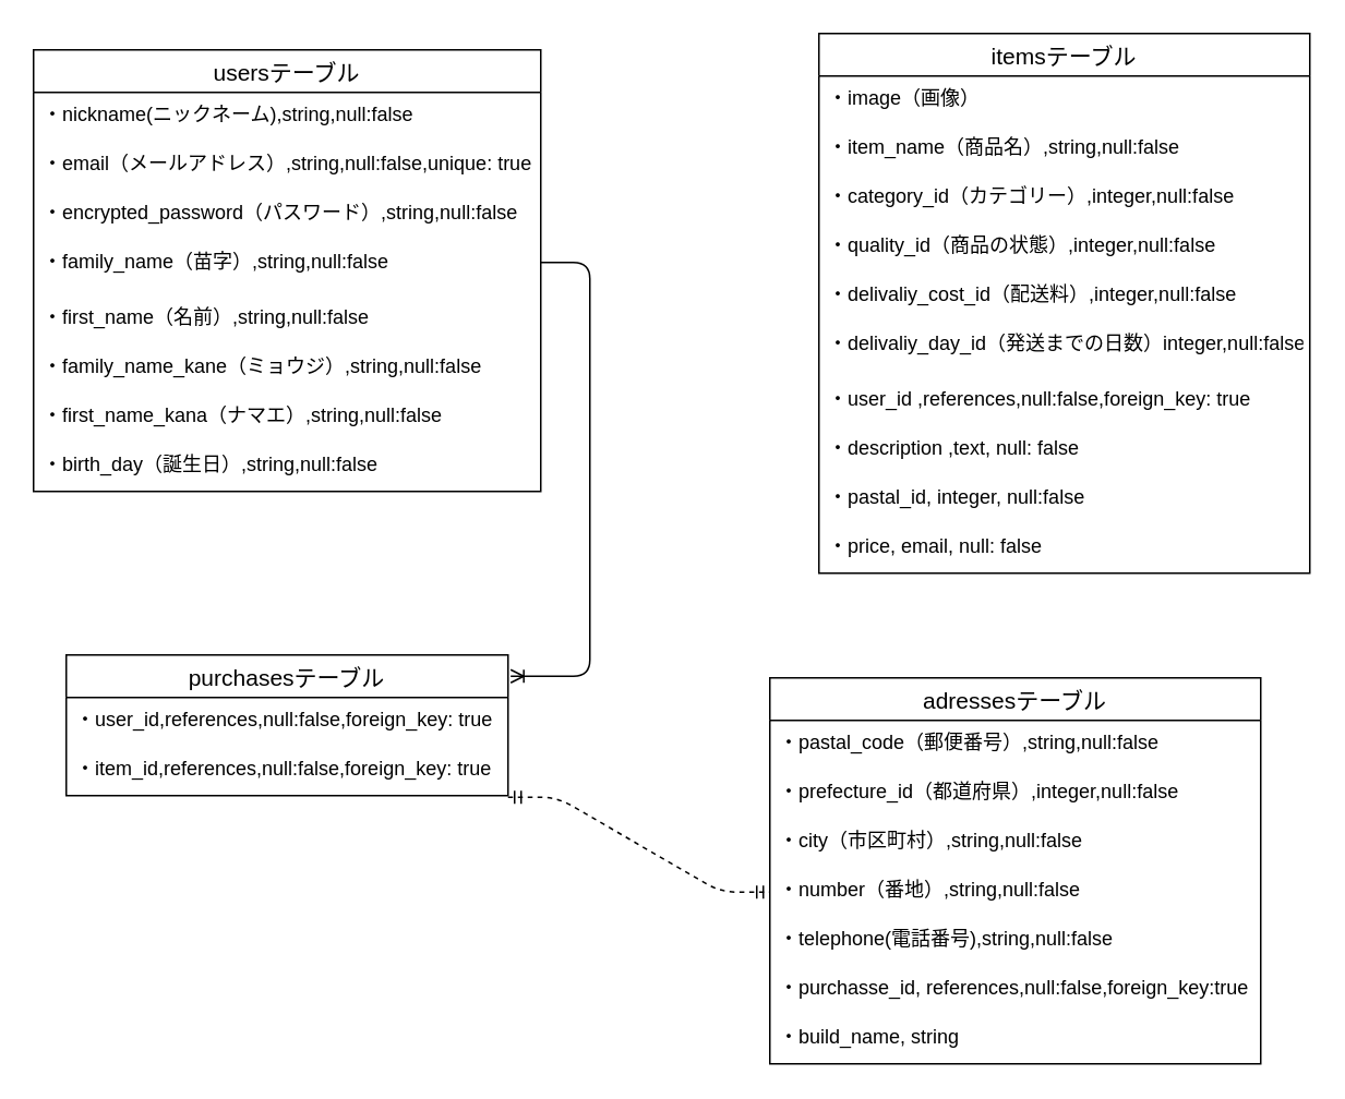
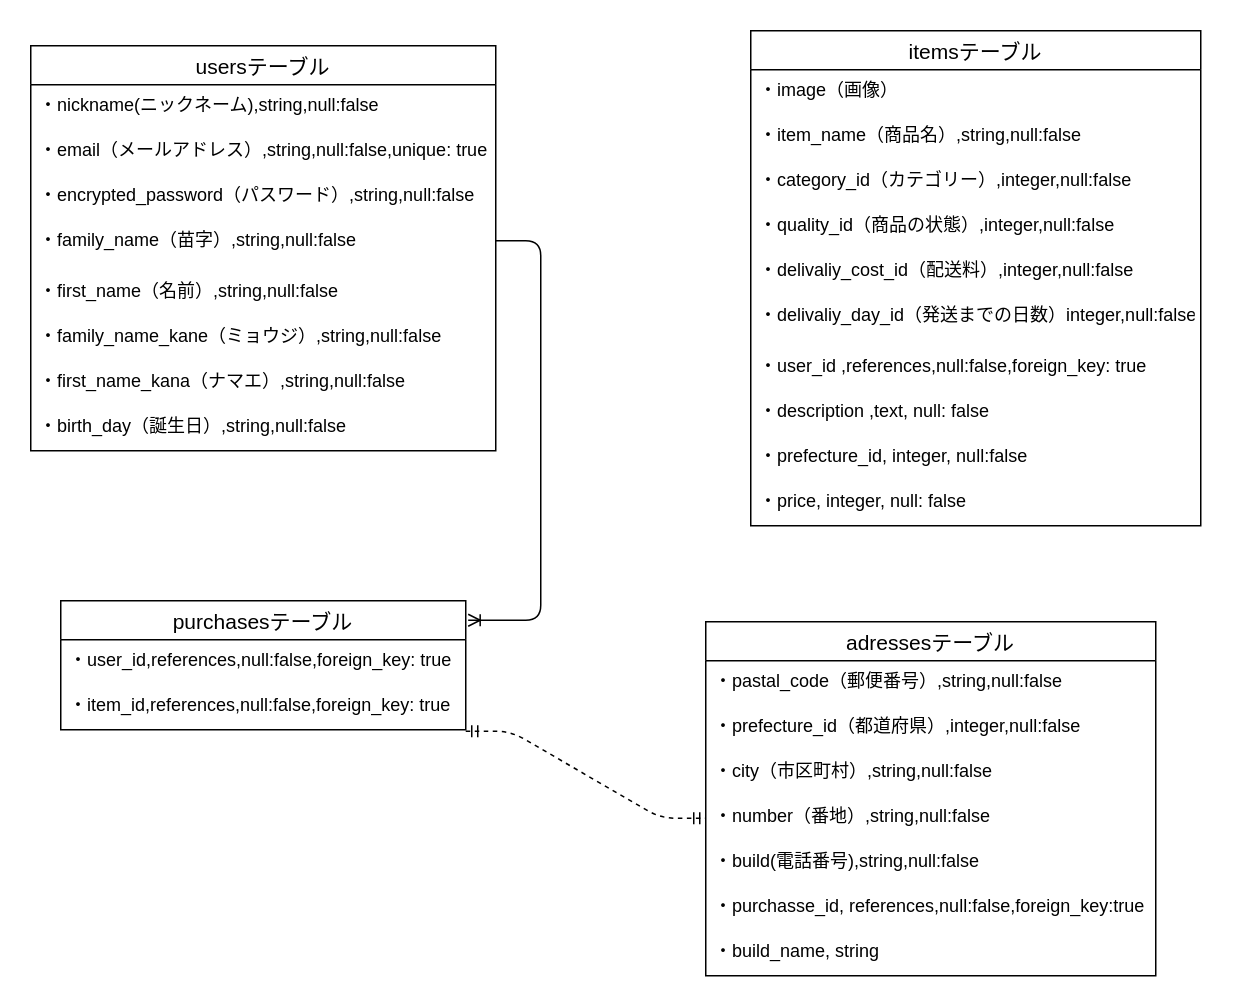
  <mxCell id="0" />
  <mxCell id="1" parent="0" />
  <mxCell id="2" value="usersテーブル" style="swimlane;fontStyle=0;childLayout=stackLayout;horizontal=1;startSize=26;horizontalStack=0;resizeParent=1;resizeParentMax=0;resizeLast=0;collapsible=1;marginBottom=0;align=center;fontSize=14;" parent="1" vertex="1"><mxGeometry x="20" y="30" width="310" height="270" as="geometry" /></mxCell>
  <mxCell id="3" value="・nickname(ニックネーム),string,null:false" style="text;strokeColor=none;fillColor=none;spacingLeft=4;spacingRight=4;overflow=hidden;rotatable=0;points=[[0,0.5],[1,0.5]];portConstraint=eastwest;fontSize=12;" parent="2" vertex="1"><mxGeometry y="26" width="310" height="30" as="geometry" /></mxCell>
  <mxCell id="4" value="・email（メールアドレス）,string,null:false,unique: true" style="text;strokeColor=none;fillColor=none;spacingLeft=4;spacingRight=4;overflow=hidden;rotatable=0;points=[[0,0.5],[1,0.5]];portConstraint=eastwest;fontSize=12;" parent="2" vertex="1"><mxGeometry y="56" width="310" height="30" as="geometry" /></mxCell>
  <mxCell id="5" value="・encrypted_password（パスワード）,string,null:false" style="text;strokeColor=none;fillColor=none;spacingLeft=4;spacingRight=4;overflow=hidden;rotatable=0;points=[[0,0.5],[1,0.5]];portConstraint=eastwest;fontSize=12;" parent="2" vertex="1"><mxGeometry y="86" width="310" height="30" as="geometry" /></mxCell>
  <mxCell id="6" value="・family_name（苗字）,string,null:false" style="text;strokeColor=none;fillColor=none;spacingLeft=4;spacingRight=4;overflow=hidden;rotatable=0;points=[[0,0.5],[1,0.5]];portConstraint=eastwest;fontSize=12;" vertex="1" parent="2"><mxGeometry y="116" width="310" height="34" as="geometry" /></mxCell>
  <mxCell id="7" value="・first_name（名前）,string,null:false" style="text;strokeColor=none;fillColor=none;spacingLeft=4;spacingRight=4;overflow=hidden;rotatable=0;points=[[0,0.5],[1,0.5]];portConstraint=eastwest;fontSize=12;" vertex="1" parent="2"><mxGeometry y="150" width="310" height="30" as="geometry" /></mxCell>
  <mxCell id="8" value="・family_name_kane（ミョウジ）,string,null:false" style="text;strokeColor=none;fillColor=none;spacingLeft=4;spacingRight=4;overflow=hidden;rotatable=0;points=[[0,0.5],[1,0.5]];portConstraint=eastwest;fontSize=12;" vertex="1" parent="2"><mxGeometry y="180" width="310" height="30" as="geometry" /></mxCell>
  <mxCell id="9" value="・first_name_kana（ナマエ）,string,null:false" style="text;strokeColor=none;fillColor=none;spacingLeft=4;spacingRight=4;overflow=hidden;rotatable=0;points=[[0,0.5],[1,0.5]];portConstraint=eastwest;fontSize=12;" vertex="1" parent="2"><mxGeometry y="210" width="310" height="30" as="geometry" /></mxCell>
  <mxCell id="10" value="・birth_day（誕生日）,string,null:false" style="text;strokeColor=none;fillColor=none;spacingLeft=4;spacingRight=4;overflow=hidden;rotatable=0;points=[[0,0.5],[1,0.5]];portConstraint=eastwest;fontSize=12;" vertex="1" parent="2"><mxGeometry y="240" width="310" height="30" as="geometry" /></mxCell>
  <mxCell id="11" value="itemsテーブル" style="swimlane;fontStyle=0;childLayout=stackLayout;horizontal=1;startSize=26;horizontalStack=0;resizeParent=1;resizeParentMax=0;resizeLast=0;collapsible=1;marginBottom=0;align=center;fontSize=14;" parent="1" vertex="1"><mxGeometry x="500" y="20" width="300" height="330" as="geometry" /></mxCell>
  <mxCell id="12" value="・image（画像）" style="text;strokeColor=none;fillColor=none;spacingLeft=4;spacingRight=4;overflow=hidden;rotatable=0;points=[[0,0.5],[1,0.5]];portConstraint=eastwest;fontSize=12;" parent="11" vertex="1"><mxGeometry y="26" width="300" height="30" as="geometry" /></mxCell>
  <mxCell id="13" value="・item_name（商品名）,string,null:false" style="text;strokeColor=none;fillColor=none;spacingLeft=4;spacingRight=4;overflow=hidden;rotatable=0;points=[[0,0.5],[1,0.5]];portConstraint=eastwest;fontSize=12;" parent="11" vertex="1"><mxGeometry y="56" width="300" height="30" as="geometry" /></mxCell>
  <mxCell id="14" value="・category_id（カテゴリー）,integer,null:false" style="text;strokeColor=none;fillColor=none;spacingLeft=4;spacingRight=4;overflow=hidden;rotatable=0;points=[[0,0.5],[1,0.5]];portConstraint=eastwest;fontSize=12;" parent="11" vertex="1"><mxGeometry y="86" width="300" height="30" as="geometry" /></mxCell>
  <mxCell id="15" value="・quality_id（商品の状態）,integer,null:false" style="text;strokeColor=none;fillColor=none;spacingLeft=4;spacingRight=4;overflow=hidden;rotatable=0;points=[[0,0.5],[1,0.5]];portConstraint=eastwest;fontSize=12;" parent="11" vertex="1"><mxGeometry y="116" width="300" height="30" as="geometry" /></mxCell>
  <mxCell id="16" value="・delivaliy_cost_id（配送料）,integer,null:false&#10;" style="text;strokeColor=none;fillColor=none;spacingLeft=4;spacingRight=4;overflow=hidden;rotatable=0;points=[[0,0.5],[1,0.5]];portConstraint=eastwest;fontSize=12;" parent="11" vertex="1"><mxGeometry y="146" width="300" height="30" as="geometry" /></mxCell>
  <mxCell id="17" value="・delivaliy_day_id（発送までの日数）integer,null:false" style="text;strokeColor=none;fillColor=none;spacingLeft=4;spacingRight=4;overflow=hidden;rotatable=0;points=[[0,0.5],[1,0.5]];portConstraint=eastwest;fontSize=12;" parent="11" vertex="1"><mxGeometry y="176" width="300" height="34" as="geometry" /></mxCell>
  <mxCell id="18" value="・user_id ,references,null:false,foreign_key: true " style="text;strokeColor=none;fillColor=none;spacingLeft=4;spacingRight=4;overflow=hidden;rotatable=0;points=[[0,0.5],[1,0.5]];portConstraint=eastwest;fontSize=12;" vertex="1" parent="11"><mxGeometry y="210" width="300" height="30" as="geometry" /></mxCell>
  <mxCell id="19" value="・description ,text, null: false" style="text;strokeColor=none;fillColor=none;spacingLeft=4;spacingRight=4;overflow=hidden;rotatable=0;points=[[0,0.5],[1,0.5]];portConstraint=eastwest;fontSize=12;" parent="11" vertex="1"><mxGeometry y="240" width="300" height="30" as="geometry" /></mxCell>
- <mxCell id="20" value="・pastal_id, integer, null:false" style="text;strokeColor=none;fillColor=none;spacingLeft=4;spacingRight=4;overflow=hidden;rotatable=0;points=[[0,0.5],[1,0.5]];portConstraint=eastwest;fontSize=12;" vertex="1" parent="11"><mxGeometry y="270" width="300" height="30" as="geometry" /></mxCell>
- <mxCell id="21" value="・price, email, null: false" style="text;strokeColor=none;fillColor=none;spacingLeft=4;spacingRight=4;overflow=hidden;rotatable=0;points=[[0,0.5],[1,0.5]];portConstraint=eastwest;fontSize=12;" vertex="1" parent="11"><mxGeometry y="300" width="300" height="30" as="geometry" /></mxCell>
+ <mxCell id="20" value="・prefecture_id, integer, null:false" style="text;strokeColor=none;fillColor=none;spacingLeft=4;spacingRight=4;overflow=hidden;rotatable=0;points=[[0,0.5],[1,0.5]];portConstraint=eastwest;fontSize=12;" vertex="1" parent="11"><mxGeometry y="270" width="300" height="30" as="geometry" /></mxCell>
+ <mxCell id="21" value="・price, integer, null: false" style="text;strokeColor=none;fillColor=none;spacingLeft=4;spacingRight=4;overflow=hidden;rotatable=0;points=[[0,0.5],[1,0.5]];portConstraint=eastwest;fontSize=12;" vertex="1" parent="11"><mxGeometry y="300" width="300" height="30" as="geometry" /></mxCell>
  <mxCell id="22" value="purchasesテーブル" style="swimlane;fontStyle=0;childLayout=stackLayout;horizontal=1;startSize=26;horizontalStack=0;resizeParent=1;resizeParentMax=0;resizeLast=0;collapsible=1;marginBottom=0;align=center;fontSize=14;" parent="1" vertex="1"><mxGeometry x="40" y="400" width="270" height="86" as="geometry" /></mxCell>
  <mxCell id="23" value="・user_id,references,null:false,foreign_key: true" style="text;strokeColor=none;fillColor=none;spacingLeft=4;spacingRight=4;overflow=hidden;rotatable=0;points=[[0,0.5],[1,0.5]];portConstraint=eastwest;fontSize=12;" parent="22" vertex="1"><mxGeometry y="26" width="270" height="30" as="geometry" /></mxCell>
  <mxCell id="24" value="・item_id,references,null:false,foreign_key: true" style="text;strokeColor=none;fillColor=none;spacingLeft=4;spacingRight=4;overflow=hidden;rotatable=0;points=[[0,0.5],[1,0.5]];portConstraint=eastwest;fontSize=12;" parent="22" vertex="1"><mxGeometry y="56" width="270" height="30" as="geometry" /></mxCell>
  <mxCell id="25" value="adressesテーブル" style="swimlane;fontStyle=0;childLayout=stackLayout;horizontal=1;startSize=26;horizontalStack=0;resizeParent=1;resizeParentMax=0;resizeLast=0;collapsible=1;marginBottom=0;align=center;fontSize=14;" parent="1" vertex="1"><mxGeometry x="470" y="414" width="300" height="236" as="geometry" /></mxCell>
  <mxCell id="26" value="・pastal_code（郵便番号）,string,null:false" style="text;strokeColor=none;fillColor=none;spacingLeft=4;spacingRight=4;overflow=hidden;rotatable=0;points=[[0,0.5],[1,0.5]];portConstraint=eastwest;fontSize=12;" parent="25" vertex="1"><mxGeometry y="26" width="300" height="30" as="geometry" /></mxCell>
  <mxCell id="27" value="・prefecture_id（都道府県）,integer,null:false" style="text;strokeColor=none;fillColor=none;spacingLeft=4;spacingRight=4;overflow=hidden;rotatable=0;points=[[0,0.5],[1,0.5]];portConstraint=eastwest;fontSize=12;" vertex="1" parent="25"><mxGeometry y="56" width="300" height="30" as="geometry" /></mxCell>
  <mxCell id="28" value="・city（市区町村）,string,null:false" style="text;strokeColor=none;fillColor=none;spacingLeft=4;spacingRight=4;overflow=hidden;rotatable=0;points=[[0,0.5],[1,0.5]];portConstraint=eastwest;fontSize=12;" parent="25" vertex="1"><mxGeometry y="86" width="300" height="30" as="geometry" /></mxCell>
  <mxCell id="29" value="・number（番地）,string,null:false" style="text;strokeColor=none;fillColor=none;spacingLeft=4;spacingRight=4;overflow=hidden;rotatable=0;points=[[0,0.5],[1,0.5]];portConstraint=eastwest;fontSize=12;" parent="25" vertex="1"><mxGeometry y="116" width="300" height="30" as="geometry" /></mxCell>
- <mxCell id="30" value="・telephone(電話番号),string,null:false" style="text;strokeColor=none;fillColor=none;spacingLeft=4;spacingRight=4;overflow=hidden;rotatable=0;points=[[0,0.5],[1,0.5]];portConstraint=eastwest;fontSize=12;" parent="25" vertex="1"><mxGeometry y="146" width="300" height="30" as="geometry" /></mxCell>
+ <mxCell id="30" value="・build(電話番号),string,null:false" style="text;strokeColor=none;fillColor=none;spacingLeft=4;spacingRight=4;overflow=hidden;rotatable=0;points=[[0,0.5],[1,0.5]];portConstraint=eastwest;fontSize=12;" parent="25" vertex="1"><mxGeometry y="146" width="300" height="30" as="geometry" /></mxCell>
  <mxCell id="31" value="・purchasse_id, references,null:false,foreign_key:true" style="text;strokeColor=none;fillColor=none;spacingLeft=4;spacingRight=4;overflow=hidden;rotatable=0;points=[[0,0.5],[1,0.5]];portConstraint=eastwest;fontSize=12;" vertex="1" parent="25"><mxGeometry y="176" width="300" height="30" as="geometry" /></mxCell>
  <mxCell id="32" value="・build_name, string" style="text;strokeColor=none;fillColor=none;spacingLeft=4;spacingRight=4;overflow=hidden;rotatable=0;points=[[0,0.5],[1,0.5]];portConstraint=eastwest;fontSize=12;" vertex="1" parent="25"><mxGeometry y="206" width="300" height="30" as="geometry" /></mxCell>
  <mxCell id="33" value="" style="edgeStyle=entityRelationEdgeStyle;fontSize=12;html=1;endArrow=ERoneToMany;entryX=1.006;entryY=0.151;entryDx=0;entryDy=0;entryPerimeter=0;" parent="1" target="22" edge="1"><mxGeometry width="100" height="100" relative="1" as="geometry"><mxPoint x="330" y="160" as="sourcePoint" /><mxPoint x="70" y="350" as="targetPoint" /></mxGeometry></mxCell>
  <mxCell id="34" value="" style="edgeStyle=entityRelationEdgeStyle;fontSize=12;html=1;endArrow=ERmandOne;startArrow=ERmandOne;exitX=1;exitY=1.033;exitDx=0;exitDy=0;exitPerimeter=0;entryX=0;entryY=0.5;entryDx=0;entryDy=0;dashed=1;" edge="1" parent="1" source="24" target="29"><mxGeometry width="100" height="100" relative="1" as="geometry"><mxPoint x="280" y="570" as="sourcePoint" /><mxPoint x="380" y="470" as="targetPoint" /></mxGeometry></mxCell>
